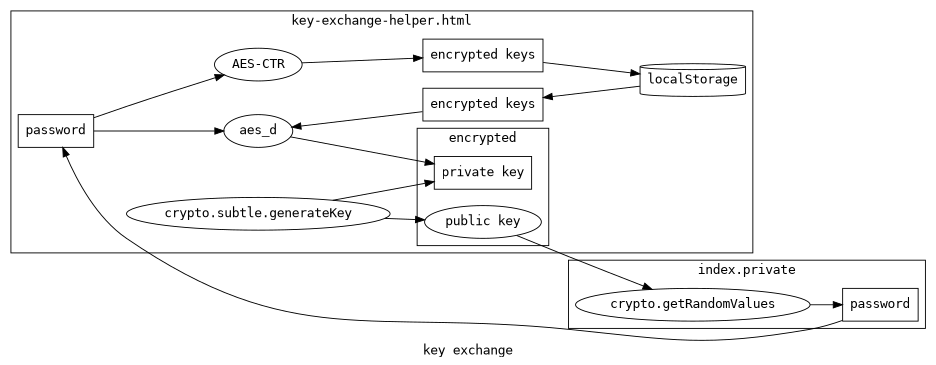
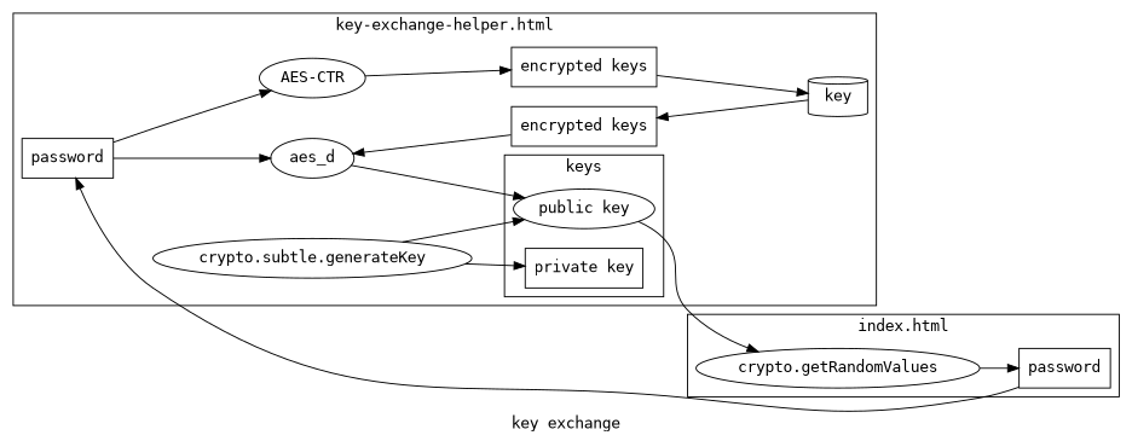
  digraph {
    compound=true
    fontname="DejaVu Sans Mono"
    label="key exchange"
    rankdir=LR
    node [fontname="DejaVu Sans Mono" shape=box]
    edge [fontname="DejaVu Sans Mono"]
    n1 [label="crypto.getRandomValues" shape=""]
    n2 [label=password]
    n3 [label="AES-CTR" shape=""]
    aes_d [shape=""]
    n5 [label="encrypted keys"]
    n6 [label="encrypted keys"]
    n7 [label="public key" shape=ellipse]
    n8 [label="private key"]
    n9 [label=password]
    n10 [label="crypto.subtle.generateKey" shape=""]
-   localStorage [shape=cylinder]
+   localStorage [shape=cylinder label=key]
    subgraph cluster_1 {
-     label="index.private"
+     label="index.html"
      n1
      n2
    }
    subgraph cluster_2 {
      label="key-exchange-helper.html"
      n9
      n10
      localStorage
      subgraph sub_3 {
        label="key-exchange-helper.html"
        rank=same
        n3
        aes_d
      }
      subgraph sub_4 {
        label="key-exchange-helper.html"
        rank=same
        n5
        n6
      }
      subgraph cluster_5 {
-       label=encrypted
+       label=keys
        n7
        n8
      }
    }
    n1 -> n2
    n2 -> n9
    n3 -> n5
-   aes_d -> n8
+   aes_d -> n7
    n5 -> localStorage
    n6 -> aes_d
    n7 -> n1
    n9 -> n3
    n9 -> aes_d
    n10 -> n7
    n10 -> n8
    localStorage -> n6
  }
